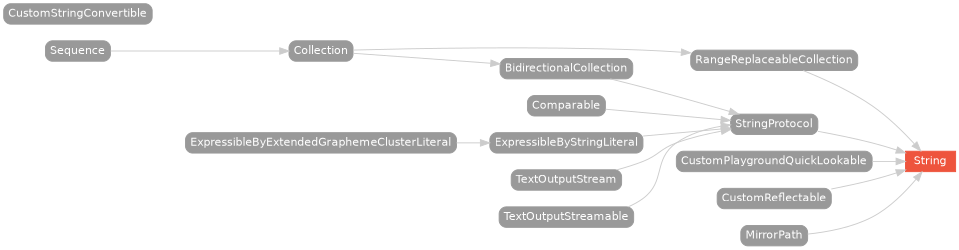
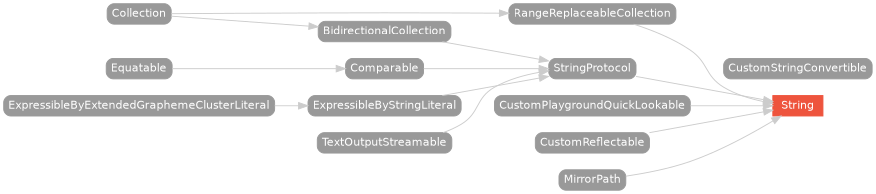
  strict digraph {
    rankdir=LR
    node [color="#999999" fillcolor="#999999" fontcolor=white fontname=Helvetica fontsize=12 margin="0.07,0.05" shape=box style="filled,rounded"]
    edge [color="#cccccc"]
    String [color="#ee543d" fillcolor="#ee543d" height=0.3 style=filled]
    BidirectionalCollection [height=0.3]
    StringProtocol [height=0.3]
    Collection [height=0.3]
    RangeReplaceableCollection [height=0.3]
    Comparable [height=0.3]
    CustomPlaygroundQuickLookable [height=0.3]
    CustomReflectable [height=0.3]
    CustomStringConvertible [height=0.3]
+   Equatable [height=0.3]
    ExpressibleByExtendedGraphemeClusterLiteral [height=0.3]
    ExpressibleByStringLiteral [height=0.3]
    MirrorPath [height=0.3]
-   Sequence [height=0.3]
-   TextOutputStream [height=0.3]
    TextOutputStreamable [height=0.3]
    subgraph sub_1 {
      rank=max
      String
    }
    BidirectionalCollection -> StringProtocol
    StringProtocol -> String
    Collection -> BidirectionalCollection
    Collection -> RangeReplaceableCollection
    RangeReplaceableCollection -> String
    Comparable -> StringProtocol
    CustomPlaygroundQuickLookable -> String
    CustomReflectable -> String
+   Equatable -> Comparable
    ExpressibleByExtendedGraphemeClusterLiteral -> ExpressibleByStringLiteral
    ExpressibleByStringLiteral -> StringProtocol
    MirrorPath -> String
-   Sequence -> Collection
-   TextOutputStream -> StringProtocol
    TextOutputStreamable -> StringProtocol
  }
